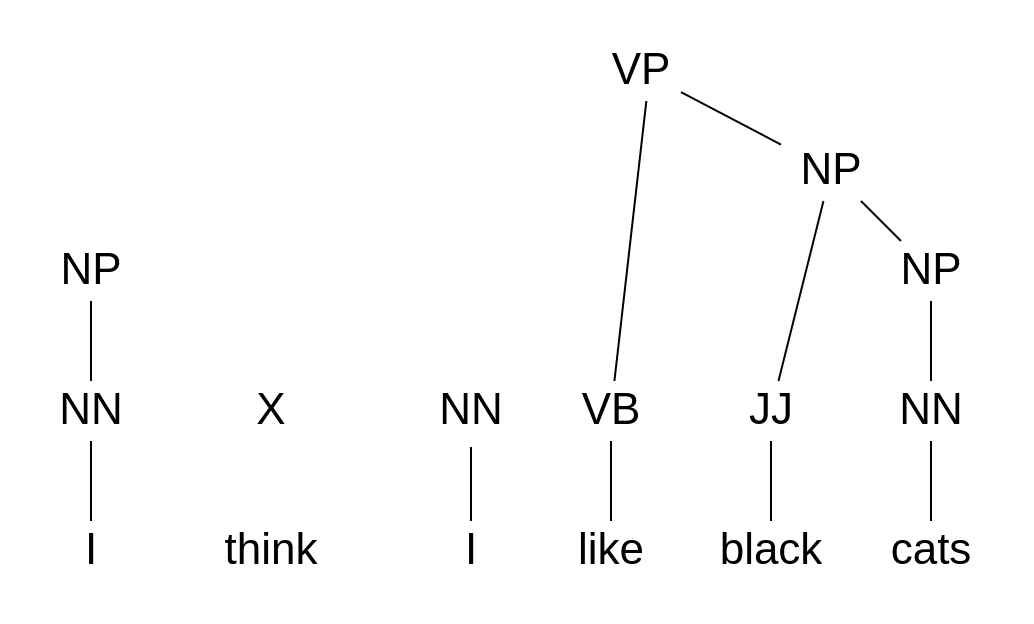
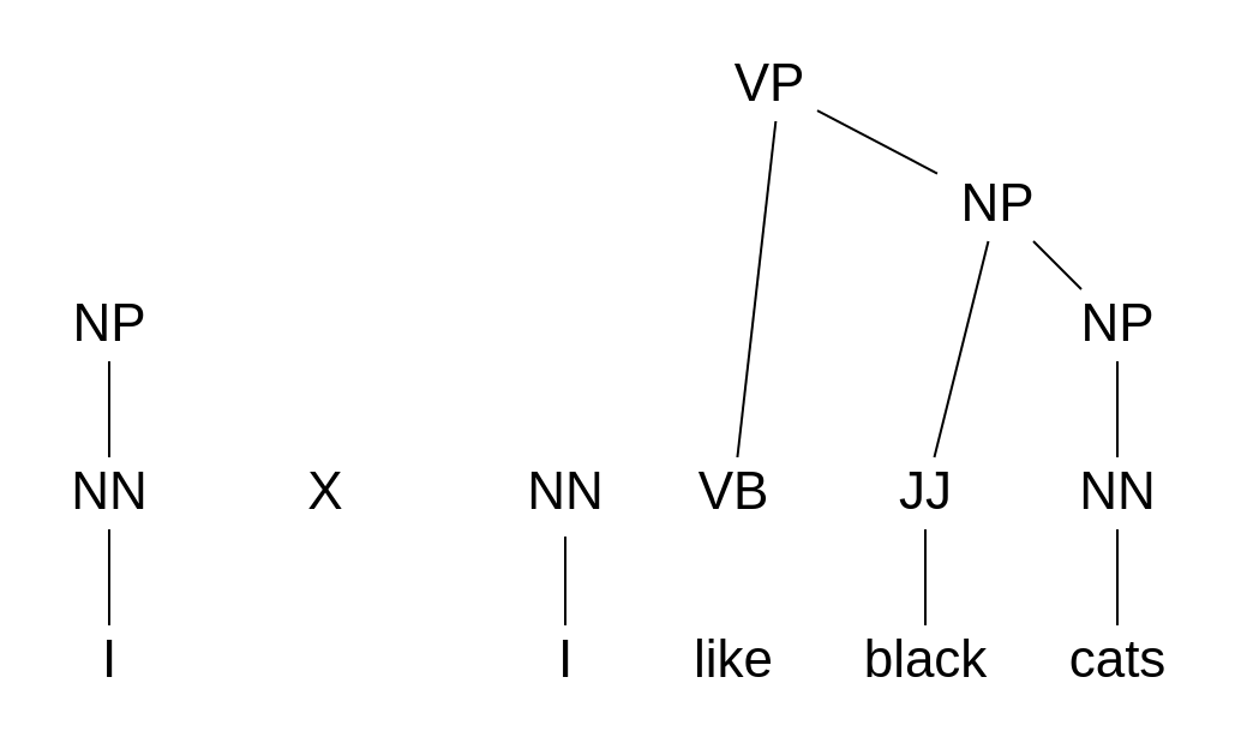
  <mxCell id="0" />
  <mxCell id="1" parent="0" />
  <mxCell id="2" style="edgeStyle=none;rounded=0;orthogonalLoop=1;jettySize=auto;html=1;endArrow=none;endFill=0;fontSize=22;" edge="1" parent="1" source="3" target="22"><mxGeometry relative="1" as="geometry" /></mxCell>
  <mxCell id="3" value="I" style="text;html=1;align=center;verticalAlign=middle;resizable=0;points=[];autosize=1;fontSize=22;" vertex="1" parent="1"><mxGeometry x="35" y="260" width="20" height="30" as="geometry" /></mxCell>
- <mxCell id="4" value="think" style="text;html=1;align=center;verticalAlign=middle;resizable=0;points=[];autosize=1;fontSize=22;" vertex="1" parent="1"><mxGeometry x="105" y="260" width="60" height="30" as="geometry" /></mxCell>
  <mxCell id="5" style="edgeStyle=none;rounded=0;orthogonalLoop=1;jettySize=auto;html=1;entryX=0.5;entryY=1.1;entryDx=0;entryDy=0;entryPerimeter=0;endArrow=none;endFill=0;fontSize=22;" edge="1" parent="1" source="6" target="19"><mxGeometry relative="1" as="geometry" /></mxCell>
  <mxCell id="6" value="I" style="text;html=1;align=center;verticalAlign=middle;resizable=0;points=[];autosize=1;fontSize=22;" vertex="1" parent="1"><mxGeometry x="225" y="260" width="20" height="30" as="geometry" /></mxCell>
- <mxCell id="7" style="edgeStyle=none;rounded=0;orthogonalLoop=1;jettySize=auto;html=1;endArrow=none;endFill=0;fontSize=22;" edge="1" parent="1" source="8" target="18"><mxGeometry relative="1" as="geometry" /></mxCell>
  <mxCell id="8" value="like" style="text;html=1;align=center;verticalAlign=middle;resizable=0;points=[];autosize=1;fontSize=22;" vertex="1" parent="1"><mxGeometry x="280" y="260" width="50" height="30" as="geometry" /></mxCell>
  <mxCell id="9" style="edgeStyle=none;rounded=0;orthogonalLoop=1;jettySize=auto;html=1;endArrow=none;endFill=0;fontSize=22;" edge="1" parent="1" source="10" target="14"><mxGeometry relative="1" as="geometry" /></mxCell>
  <mxCell id="10" value="black" style="text;html=1;align=center;verticalAlign=middle;resizable=0;points=[];autosize=1;fontSize=22;" vertex="1" parent="1"><mxGeometry x="350" y="260" width="70" height="30" as="geometry" /></mxCell>
  <mxCell id="11" style="edgeStyle=none;rounded=0;orthogonalLoop=1;jettySize=auto;html=1;endArrow=none;endFill=0;fontSize=22;" edge="1" parent="1" source="12" target="16"><mxGeometry relative="1" as="geometry" /></mxCell>
  <mxCell id="12" value="cats" style="text;html=1;align=center;verticalAlign=middle;resizable=0;points=[];autosize=1;fontSize=22;" vertex="1" parent="1"><mxGeometry x="435" y="260" width="60" height="30" as="geometry" /></mxCell>
  <mxCell id="13" style="edgeStyle=none;rounded=0;orthogonalLoop=1;jettySize=auto;html=1;endArrow=none;endFill=0;fontSize=22;" edge="1" parent="1" source="14" target="26"><mxGeometry relative="1" as="geometry" /></mxCell>
  <mxCell id="14" value="JJ" style="text;html=1;align=center;verticalAlign=middle;resizable=0;points=[];autosize=1;fontSize=22;" vertex="1" parent="1"><mxGeometry x="365" y="190" width="40" height="30" as="geometry" /></mxCell>
  <mxCell id="15" style="edgeStyle=none;rounded=0;orthogonalLoop=1;jettySize=auto;html=1;endArrow=none;endFill=0;fontSize=22;" edge="1" parent="1" source="16" target="24"><mxGeometry relative="1" as="geometry" /></mxCell>
  <mxCell id="16" value="NN" style="text;html=1;align=center;verticalAlign=middle;resizable=0;points=[];autosize=1;fontSize=22;" vertex="1" parent="1"><mxGeometry x="440" y="190" width="50" height="30" as="geometry" /></mxCell>
  <mxCell id="17" style="edgeStyle=none;rounded=0;orthogonalLoop=1;jettySize=auto;html=1;entryX=0.567;entryY=1;entryDx=0;entryDy=0;entryPerimeter=0;endArrow=none;endFill=0;fontSize=22;" edge="1" parent="1" source="18" target="28"><mxGeometry relative="1" as="geometry" /></mxCell>
  <mxCell id="18" value="VB" style="text;html=1;align=center;verticalAlign=middle;resizable=0;points=[];autosize=1;fontSize=22;" vertex="1" parent="1"><mxGeometry x="285" y="190" width="40" height="30" as="geometry" /></mxCell>
  <mxCell id="19" value="NN" style="text;html=1;align=center;verticalAlign=middle;resizable=0;points=[];autosize=1;fontSize=22;" vertex="1" parent="1"><mxGeometry x="210" y="190" width="50" height="30" as="geometry" /></mxCell>
  <mxCell id="20" value="X" style="text;html=1;align=center;verticalAlign=middle;resizable=0;points=[];autosize=1;fontSize=22;" vertex="1" parent="1"><mxGeometry x="120" y="190" width="30" height="30" as="geometry" /></mxCell>
  <mxCell id="21" style="edgeStyle=none;rounded=0;orthogonalLoop=1;jettySize=auto;html=1;endArrow=none;endFill=0;fontSize=22;" edge="1" parent="1" source="22" target="27"><mxGeometry relative="1" as="geometry" /></mxCell>
  <mxCell id="22" value="NN" style="text;html=1;align=center;verticalAlign=middle;resizable=0;points=[];autosize=1;fontSize=22;" vertex="1" parent="1"><mxGeometry x="20" y="190" width="50" height="30" as="geometry" /></mxCell>
  <mxCell id="23" style="edgeStyle=none;rounded=0;orthogonalLoop=1;jettySize=auto;html=1;endArrow=none;endFill=0;fontSize=22;" edge="1" parent="1" source="24" target="26"><mxGeometry relative="1" as="geometry" /></mxCell>
  <mxCell id="24" value="NP" style="text;html=1;align=center;verticalAlign=middle;resizable=0;points=[];autosize=1;fontSize=22;" vertex="1" parent="1"><mxGeometry x="440" y="120" width="50" height="30" as="geometry" /></mxCell>
  <mxCell id="25" style="edgeStyle=none;rounded=0;orthogonalLoop=1;jettySize=auto;html=1;endArrow=none;endFill=0;fontSize=22;" edge="1" parent="1" source="26" target="28"><mxGeometry relative="1" as="geometry"><mxPoint x="335" y="55" as="targetPoint" /></mxGeometry></mxCell>
  <mxCell id="26" value="NP" style="text;html=1;align=center;verticalAlign=middle;resizable=0;points=[];autosize=1;fontSize=22;" vertex="1" parent="1"><mxGeometry x="390" y="70" width="50" height="30" as="geometry" /></mxCell>
  <mxCell id="27" value="NP" style="text;html=1;align=center;verticalAlign=middle;resizable=0;points=[];autosize=1;fontSize=22;" vertex="1" parent="1"><mxGeometry x="20" y="120" width="50" height="30" as="geometry" /></mxCell>
  <mxCell id="28" value="VP" style="text;html=1;align=center;verticalAlign=middle;resizable=0;points=[];autosize=1;fontSize=22;" vertex="1" parent="1"><mxGeometry x="300" y="20" width="40" height="30" as="geometry" /></mxCell>
